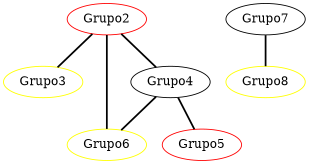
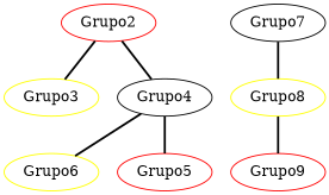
  strict graph {
    node [color=red]
    edge [style=bold]
    n1 [label=Grupo2]
    n2 [color=yellow label=Grupo3]
    n3 [label=Grupo4 color=""]
    n4 [color=yellow label=Grupo6]
    n5 [label=Grupo5]
    n6 [label=Grupo7 color=""]
    n7 [color=yellow label=Grupo8]
+   n8 [label=Grupo9]
    n1 -- n2
    n1 -- n3
-   n1 -- n4
    n3 -- n4
    n3 -- n5
    n6 -- n7
+   n7 -- n8
  }
